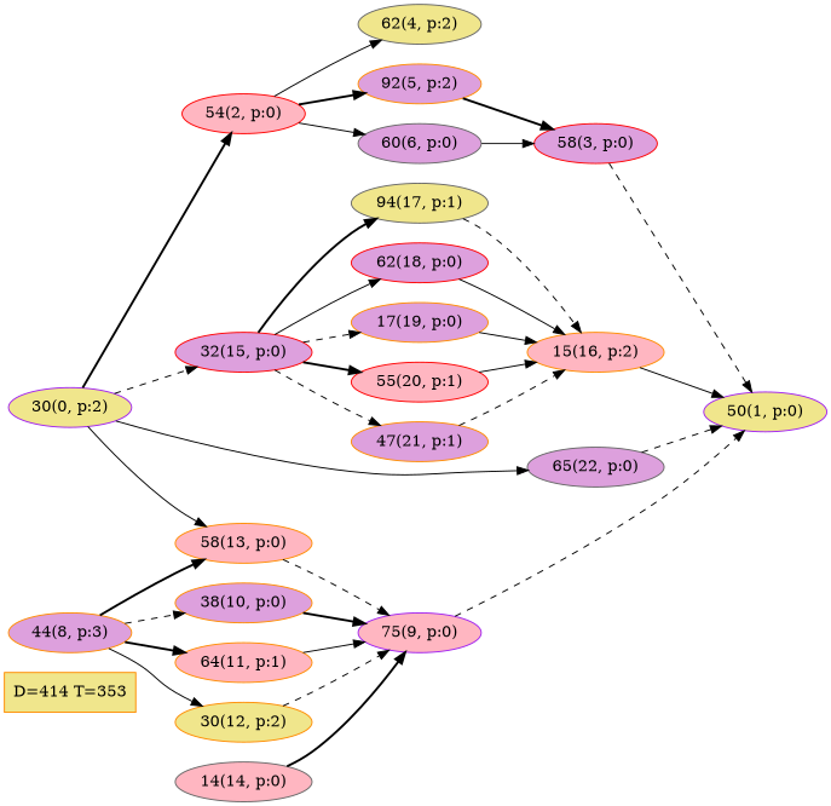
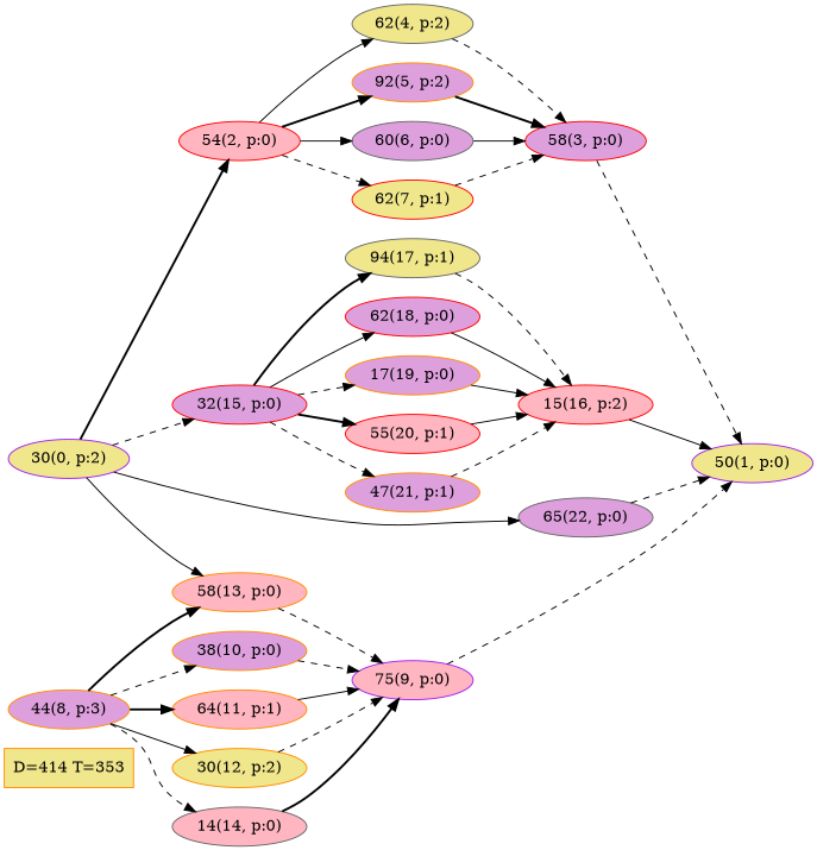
  digraph {
    rankdir=LR
    node [color=darkorange fillcolor=plum style=filled]
    edge [style=dashed]
    n1 [fillcolor=khaki label="D=414 T=353" shape=box]
    n2 [color=purple fillcolor=khaki label="30(0, p:2)"]
    n3 [color=red fillcolor=lightpink label="54(2, p:0)"]
    n4 [color=red label="32(15, p:0)"]
    n5 [color=gray40 label="65(22, p:0)"]
    n6 [fillcolor=lightpink label="58(13, p:0)"]
    n7 [color=gray40 fillcolor=khaki label="62(4, p:2)"]
    n8 [label="92(5, p:2)"]
    n9 [color=gray40 label="60(6, p:0)"]
+   n10 [color=red fillcolor=khaki label="62(7, p:1)"]
    n11 [label="44(8, p:3)"]
    n12 [label="38(10, p:0)"]
    n13 [fillcolor=lightpink label="64(11, p:1)"]
    n14 [fillcolor=khaki label="30(12, p:2)"]
    n15 [color=gray40 fillcolor=lightpink label="14(14, p:0)"]
    n16 [color=gray40 fillcolor=khaki label="94(17, p:1)"]
    n17 [color=red label="62(18, p:0)"]
    n18 [label="17(19, p:0)"]
    n19 [color=red fillcolor=lightpink label="55(20, p:1)"]
    n20 [label="47(21, p:1)"]
    n21 [color=purple fillcolor=khaki label="50(1, p:0)"]
    n22 [color=red label="58(3, p:0)"]
    n23 [color=purple fillcolor=lightpink label="75(9, p:0)"]
-   n24 [fillcolor=lightpink label="15(16, p:2)"]
+   n24 [color=red fillcolor=lightpink label="15(16, p:2)"]
    n2 -> n3 [style=bold]
    n2 -> n4
    n2 -> n5 [style=solid]
    n2 -> n6 [style=solid]
    n3 -> n7 [style=solid]
    n3 -> n8 [style=bold]
    n3 -> n9 [style=solid]
+   n3 -> n10
    n4 -> n16 [style=bold]
    n4 -> n17 [style=solid]
    n4 -> n18
    n4 -> n19 [style=bold]
    n4 -> n20
    n5 -> n21
    n6 -> n23
+   n7 -> n22
    n8 -> n22 [style=bold]
    n9 -> n22 [style=solid]
+   n10 -> n22
    n11 -> n6 [style=bold]
    n11 -> n12
    n11 -> n13 [style=bold]
    n11 -> n14 [style=solid]
-   n12 -> n23 [style=bold]
+   n11 -> n15
+   n12 -> n23
    n13 -> n23 [style=solid]
    n14 -> n23
    n15 -> n23 [style=bold]
    n16 -> n24
    n17 -> n24 [style=solid]
    n18 -> n24 [style=solid]
    n19 -> n24 [style=solid]
    n20 -> n24
    n22 -> n21
    n23 -> n21
    n24 -> n21 [style=solid]
  }
